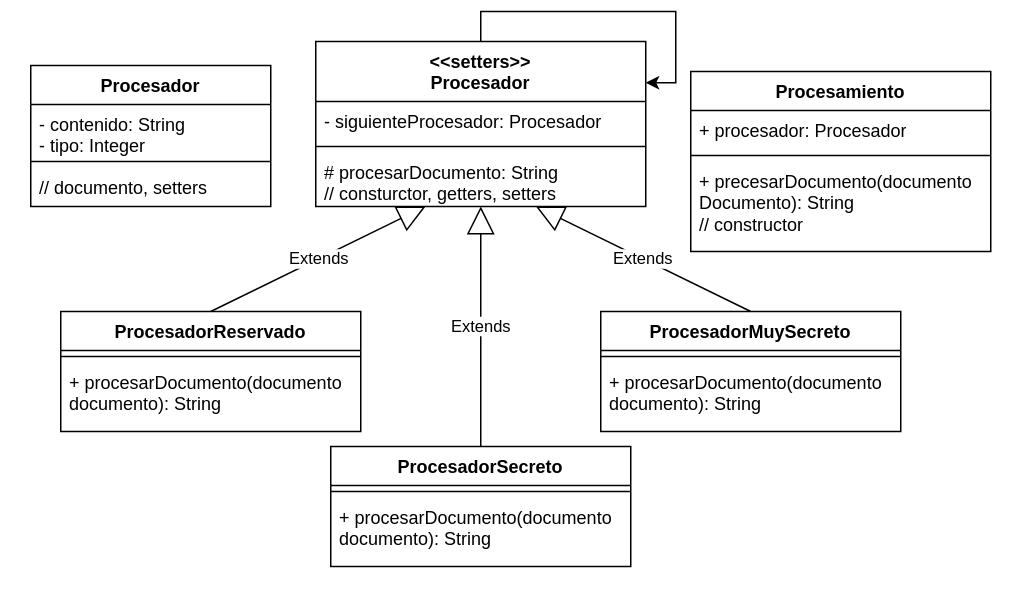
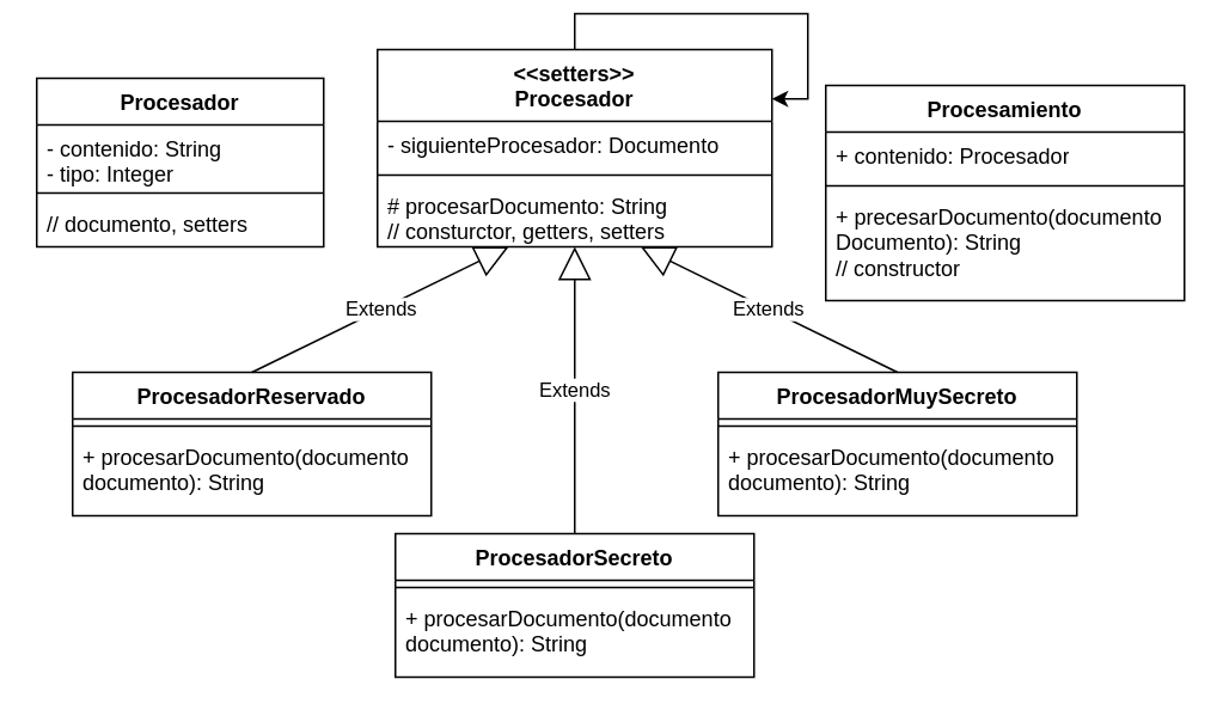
  <mxCell id="0" />
  <mxCell id="1" parent="0" />
  <mxCell id="2" value="&lt;div&gt;&amp;lt;&amp;lt;setters&amp;gt;&amp;gt;&lt;/div&gt;Procesador" style="swimlane;fontStyle=1;align=center;verticalAlign=top;childLayout=stackLayout;horizontal=1;startSize=40;horizontalStack=0;resizeParent=1;resizeParentMax=0;resizeLast=0;collapsible=1;marginBottom=0;whiteSpace=wrap;html=1;" vertex="1" parent="1"><mxGeometry x="210" y="20" width="220" height="110" as="geometry" /></mxCell>
- <mxCell id="3" value="- siguienteProcesador: Procesador" style="text;strokeColor=none;fillColor=none;align=left;verticalAlign=top;spacingLeft=4;spacingRight=4;overflow=hidden;rotatable=0;points=[[0,0.5],[1,0.5]];portConstraint=eastwest;whiteSpace=wrap;html=1;" vertex="1" parent="2"><mxGeometry y="40" width="220" height="26" as="geometry" /></mxCell>
+ <mxCell id="3" value="- siguienteProcesador: Documento" style="text;strokeColor=none;fillColor=none;align=left;verticalAlign=top;spacingLeft=4;spacingRight=4;overflow=hidden;rotatable=0;points=[[0,0.5],[1,0.5]];portConstraint=eastwest;whiteSpace=wrap;html=1;" vertex="1" parent="2"><mxGeometry y="40" width="220" height="26" as="geometry" /></mxCell>
  <mxCell id="4" value="" style="line;strokeWidth=1;fillColor=none;align=left;verticalAlign=middle;spacingTop=-1;spacingLeft=3;spacingRight=3;rotatable=0;labelPosition=right;points=[];portConstraint=eastwest;strokeColor=inherit;" vertex="1" parent="2"><mxGeometry y="66" width="220" height="8" as="geometry" /></mxCell>
  <mxCell id="5" value="# procesarDocumento: String&lt;div&gt;// consturctor, getters, setters&lt;/div&gt;" style="text;strokeColor=none;fillColor=none;align=left;verticalAlign=top;spacingLeft=4;spacingRight=4;overflow=hidden;rotatable=0;points=[[0,0.5],[1,0.5]];portConstraint=eastwest;whiteSpace=wrap;html=1;" vertex="1" parent="2"><mxGeometry y="74" width="220" height="36" as="geometry" /></mxCell>
  <mxCell id="6" value="ProcesadorReservado" style="swimlane;fontStyle=1;align=center;verticalAlign=top;childLayout=stackLayout;horizontal=1;startSize=26;horizontalStack=0;resizeParent=1;resizeParentMax=0;resizeLast=0;collapsible=1;marginBottom=0;whiteSpace=wrap;html=1;" vertex="1" parent="1"><mxGeometry x="40" y="200" width="200" height="80" as="geometry" /></mxCell>
  <mxCell id="7" value="" style="line;strokeWidth=1;fillColor=none;align=left;verticalAlign=middle;spacingTop=-1;spacingLeft=3;spacingRight=3;rotatable=0;labelPosition=right;points=[];portConstraint=eastwest;strokeColor=inherit;" vertex="1" parent="6"><mxGeometry y="26" width="200" height="8" as="geometry" /></mxCell>
  <mxCell id="8" value="+ procesarDocumento(documento documento): String" style="text;strokeColor=none;fillColor=none;align=left;verticalAlign=top;spacingLeft=4;spacingRight=4;overflow=hidden;rotatable=0;points=[[0,0.5],[1,0.5]];portConstraint=eastwest;whiteSpace=wrap;html=1;" vertex="1" parent="6"><mxGeometry y="34" width="200" height="46" as="geometry" /></mxCell>
  <mxCell id="9" value="ProcesadorSecreto" style="swimlane;fontStyle=1;align=center;verticalAlign=top;childLayout=stackLayout;horizontal=1;startSize=26;horizontalStack=0;resizeParent=1;resizeParentMax=0;resizeLast=0;collapsible=1;marginBottom=0;whiteSpace=wrap;html=1;" vertex="1" parent="1"><mxGeometry x="220" y="290" width="200" height="80" as="geometry" /></mxCell>
  <mxCell id="10" value="" style="line;strokeWidth=1;fillColor=none;align=left;verticalAlign=middle;spacingTop=-1;spacingLeft=3;spacingRight=3;rotatable=0;labelPosition=right;points=[];portConstraint=eastwest;strokeColor=inherit;" vertex="1" parent="9"><mxGeometry y="26" width="200" height="8" as="geometry" /></mxCell>
  <mxCell id="11" value="+ procesarDocumento(documento documento): String" style="text;strokeColor=none;fillColor=none;align=left;verticalAlign=top;spacingLeft=4;spacingRight=4;overflow=hidden;rotatable=0;points=[[0,0.5],[1,0.5]];portConstraint=eastwest;whiteSpace=wrap;html=1;" vertex="1" parent="9"><mxGeometry y="34" width="200" height="46" as="geometry" /></mxCell>
  <mxCell id="12" value="ProcesadorMuySecreto" style="swimlane;fontStyle=1;align=center;verticalAlign=top;childLayout=stackLayout;horizontal=1;startSize=26;horizontalStack=0;resizeParent=1;resizeParentMax=0;resizeLast=0;collapsible=1;marginBottom=0;whiteSpace=wrap;html=1;" vertex="1" parent="1"><mxGeometry x="400" y="200" width="200" height="80" as="geometry" /></mxCell>
  <mxCell id="13" value="" style="line;strokeWidth=1;fillColor=none;align=left;verticalAlign=middle;spacingTop=-1;spacingLeft=3;spacingRight=3;rotatable=0;labelPosition=right;points=[];portConstraint=eastwest;strokeColor=inherit;" vertex="1" parent="12"><mxGeometry y="26" width="200" height="8" as="geometry" /></mxCell>
  <mxCell id="14" value="+ procesarDocumento(documento documento): String" style="text;strokeColor=none;fillColor=none;align=left;verticalAlign=top;spacingLeft=4;spacingRight=4;overflow=hidden;rotatable=0;points=[[0,0.5],[1,0.5]];portConstraint=eastwest;whiteSpace=wrap;html=1;" vertex="1" parent="12"><mxGeometry y="34" width="200" height="46" as="geometry" /></mxCell>
  <mxCell id="15" value="Extends" style="endArrow=block;endSize=16;endFill=0;html=1;rounded=0;exitX=0.5;exitY=0;exitDx=0;exitDy=0;" edge="1" parent="1" source="6" target="5"><mxGeometry width="160" relative="1" as="geometry"><mxPoint x="140" y="160" as="sourcePoint" /><mxPoint x="410" y="230" as="targetPoint" /></mxGeometry></mxCell>
  <mxCell id="16" value="Extends" style="endArrow=block;endSize=16;endFill=0;html=1;rounded=0;exitX=0.5;exitY=0;exitDx=0;exitDy=0;" edge="1" parent="1" source="12" target="5"><mxGeometry width="160" relative="1" as="geometry"><mxPoint x="120" y="180" as="sourcePoint" /><mxPoint x="265" y="140" as="targetPoint" /></mxGeometry></mxCell>
  <mxCell id="17" value="Extends" style="endArrow=block;endSize=16;endFill=0;html=1;rounded=0;exitX=0.5;exitY=0;exitDx=0;exitDy=0;" edge="1" parent="1" source="9" target="5"><mxGeometry width="160" relative="1" as="geometry"><mxPoint x="540" y="180" as="sourcePoint" /><mxPoint x="395" y="140" as="targetPoint" /></mxGeometry></mxCell>
  <mxCell id="18" style="edgeStyle=orthogonalEdgeStyle;rounded=0;orthogonalLoop=1;jettySize=auto;html=1;entryX=1;entryY=0.25;entryDx=0;entryDy=0;" edge="1" parent="1" source="2" target="2"><mxGeometry relative="1" as="geometry" /></mxCell>
  <mxCell id="19" value="Procesamiento" style="swimlane;fontStyle=1;align=center;verticalAlign=top;childLayout=stackLayout;horizontal=1;startSize=26;horizontalStack=0;resizeParent=1;resizeParentMax=0;resizeLast=0;collapsible=1;marginBottom=0;whiteSpace=wrap;html=1;" vertex="1" parent="1"><mxGeometry x="460" y="40" width="200" height="120" as="geometry" /></mxCell>
- <mxCell id="20" value="+ procesador: Procesador" style="text;strokeColor=none;fillColor=none;align=left;verticalAlign=top;spacingLeft=4;spacingRight=4;overflow=hidden;rotatable=0;points=[[0,0.5],[1,0.5]];portConstraint=eastwest;whiteSpace=wrap;html=1;" vertex="1" parent="19"><mxGeometry y="26" width="200" height="26" as="geometry" /></mxCell>
+ <mxCell id="20" value="+ contenido: Procesador" style="text;strokeColor=none;fillColor=none;align=left;verticalAlign=top;spacingLeft=4;spacingRight=4;overflow=hidden;rotatable=0;points=[[0,0.5],[1,0.5]];portConstraint=eastwest;whiteSpace=wrap;html=1;" vertex="1" parent="19"><mxGeometry y="26" width="200" height="26" as="geometry" /></mxCell>
  <mxCell id="21" value="" style="line;strokeWidth=1;fillColor=none;align=left;verticalAlign=middle;spacingTop=-1;spacingLeft=3;spacingRight=3;rotatable=0;labelPosition=right;points=[];portConstraint=eastwest;strokeColor=inherit;" vertex="1" parent="19"><mxGeometry y="52" width="200" height="8" as="geometry" /></mxCell>
  <mxCell id="22" value="+ precesarDocumento(documento Documento): String&lt;div&gt;// constructor&lt;/div&gt;" style="text;strokeColor=none;fillColor=none;align=left;verticalAlign=top;spacingLeft=4;spacingRight=4;overflow=hidden;rotatable=0;points=[[0,0.5],[1,0.5]];portConstraint=eastwest;whiteSpace=wrap;html=1;" vertex="1" parent="19"><mxGeometry y="60" width="200" height="60" as="geometry" /></mxCell>
  <mxCell id="23" value="Procesador" style="swimlane;fontStyle=1;align=center;verticalAlign=top;childLayout=stackLayout;horizontal=1;startSize=26;horizontalStack=0;resizeParent=1;resizeParentMax=0;resizeLast=0;collapsible=1;marginBottom=0;whiteSpace=wrap;html=1;" vertex="1" parent="1"><mxGeometry x="20" y="36" width="160" height="94" as="geometry" /></mxCell>
  <mxCell id="24" value="- contenido: String&lt;div&gt;- tipo: Integer&lt;/div&gt;" style="text;strokeColor=none;fillColor=none;align=left;verticalAlign=top;spacingLeft=4;spacingRight=4;overflow=hidden;rotatable=0;points=[[0,0.5],[1,0.5]];portConstraint=eastwest;whiteSpace=wrap;html=1;" vertex="1" parent="23"><mxGeometry y="26" width="160" height="34" as="geometry" /></mxCell>
  <mxCell id="25" value="" style="line;strokeWidth=1;fillColor=none;align=left;verticalAlign=middle;spacingTop=-1;spacingLeft=3;spacingRight=3;rotatable=0;labelPosition=right;points=[];portConstraint=eastwest;strokeColor=inherit;" vertex="1" parent="23"><mxGeometry y="60" width="160" height="8" as="geometry" /></mxCell>
  <mxCell id="26" value="// documento, setters" style="text;strokeColor=none;fillColor=none;align=left;verticalAlign=top;spacingLeft=4;spacingRight=4;overflow=hidden;rotatable=0;points=[[0,0.5],[1,0.5]];portConstraint=eastwest;whiteSpace=wrap;html=1;" vertex="1" parent="23"><mxGeometry y="68" width="160" height="26" as="geometry" /></mxCell>
